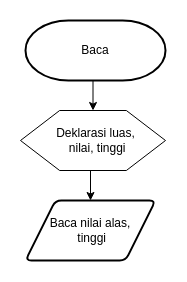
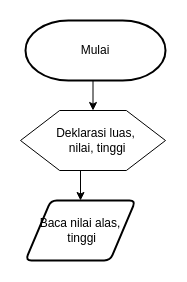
  <mxCell id="0" />
  <mxCell id="1" parent="0" />
  <mxCell id="2" style="edgeStyle=orthogonalEdgeStyle;rounded=0;orthogonalLoop=1;jettySize=auto;html=1;exitX=0.5;exitY=1;exitDx=0;exitDy=0;exitPerimeter=0;entryX=0.5;entryY=0;entryDx=0;entryDy=0;" edge="1" parent="1" source="3" target="5"><mxGeometry relative="1" as="geometry" /></mxCell>
- <mxCell id="3" value="Baca" style="strokeWidth=2;html=1;shape=mxgraph.flowchart.terminator;whiteSpace=wrap;" vertex="1" parent="1"><mxGeometry x="25" y="20" width="140" height="60" as="geometry" /></mxCell>
+ <mxCell id="3" value="Mulai" style="strokeWidth=2;html=1;shape=mxgraph.flowchart.terminator;whiteSpace=wrap;" vertex="1" parent="1"><mxGeometry x="25" y="20" width="140" height="60" as="geometry" /></mxCell>
  <mxCell id="4" style="edgeStyle=orthogonalEdgeStyle;rounded=0;orthogonalLoop=1;jettySize=auto;html=1;exitX=0.5;exitY=1;exitDx=0;exitDy=0;entryX=0.5;entryY=0;entryDx=0;entryDy=0;" edge="1" parent="1" source="5" target="7"><mxGeometry relative="1" as="geometry" /></mxCell>
  <mxCell id="5" value="" style="verticalLabelPosition=bottom;verticalAlign=top;html=1;shape=hexagon;perimeter=hexagonPerimeter2;arcSize=6;size=0.27;" vertex="1" parent="1"><mxGeometry x="20" y="110" width="145" height="60" as="geometry" /></mxCell>
  <mxCell id="6" value="Deklarasi luas,&lt;div&gt;&amp;nbsp;nilai, tinggi&lt;/div&gt;" style="text;html=1;align=center;verticalAlign=middle;resizable=0;points=[];autosize=1;strokeColor=none;fillColor=none;" vertex="1" parent="1"><mxGeometry x="45" y="120" width="100" height="40" as="geometry" /></mxCell>
- <mxCell id="7" value="Baca nilai alas,&lt;div&gt;&amp;nbsp;tinggi&lt;/div&gt;" style="shape=parallelogram;html=1;strokeWidth=2;perimeter=parallelogramPerimeter;whiteSpace=wrap;rounded=1;arcSize=12;size=0.23;" vertex="1" parent="1"><mxGeometry x="25" y="200" width="130" height="60" as="geometry" /></mxCell>
+ <mxCell id="7" value="Baca nilai alas,&lt;div&gt;&amp;nbsp;tinggi&lt;/div&gt;" style="shape=parallelogram;html=1;strokeWidth=2;perimeter=parallelogramPerimeter;whiteSpace=wrap;rounded=1;arcSize=12;size=0.23;" vertex="1" parent="1"><mxGeometry x="25" y="200" width="110" height="60" as="geometry" /></mxCell>
